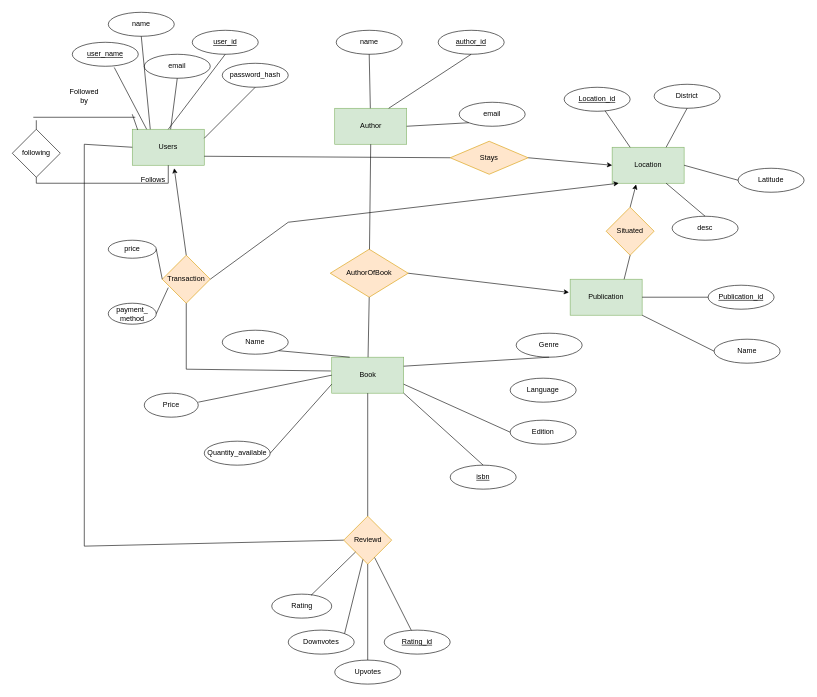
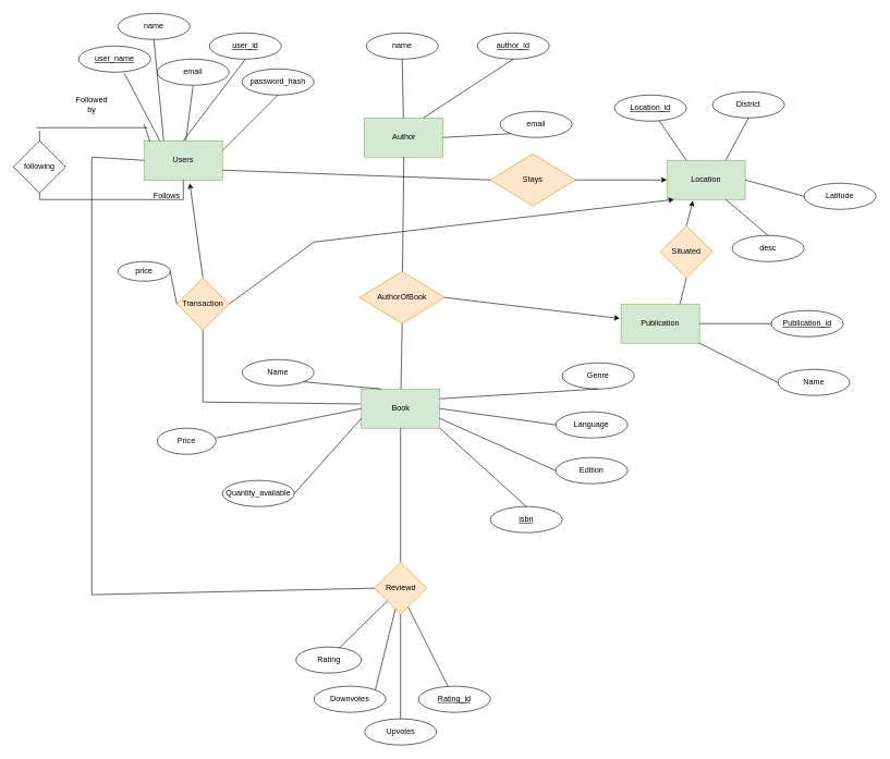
  <mxCell id="0" />
  <mxCell id="1" parent="0" />
  <mxCell id="2" value="Book" style="rounded=0;whiteSpace=wrap;html=1;fillColor=#d5e8d4;strokeColor=#82b366;" parent="1" vertex="1"><mxGeometry x="552.5" y="595" width="120" height="60" as="geometry" /></mxCell>
  <mxCell id="3" value="Publication" style="rounded=0;whiteSpace=wrap;html=1;fillColor=#d5e8d4;strokeColor=#82b366;" parent="1" vertex="1"><mxGeometry x="950" y="465" width="120" height="60" as="geometry" /></mxCell>
  <mxCell id="4" value="Users" style="rounded=0;whiteSpace=wrap;html=1;fillColor=#d5e8d4;strokeColor=#82b366;" parent="1" vertex="1"><mxGeometry x="220" y="215" width="120" height="60" as="geometry" /></mxCell>
  <mxCell id="5" value="Author" style="rounded=0;whiteSpace=wrap;html=1;fillColor=#d5e8d4;strokeColor=#82b366;" parent="1" vertex="1"><mxGeometry x="557.5" y="180" width="120" height="60" as="geometry" /></mxCell>
  <mxCell id="6" value="AuthorOfBook" style="rhombus;whiteSpace=wrap;html=1;fillColor=#ffe6cc;strokeColor=#d79b00;" parent="1" vertex="1"><mxGeometry x="550" y="415" width="130" height="80" as="geometry" /></mxCell>
  <mxCell id="7" value="" style="endArrow=none;html=1;rounded=0;entryX=0.5;entryY=1;entryDx=0;entryDy=0;" parent="1" source="6" target="5" edge="1"><mxGeometry width="50" height="50" relative="1" as="geometry"><mxPoint x="550" y="435" as="sourcePoint" /><mxPoint x="600" y="385" as="targetPoint" /></mxGeometry></mxCell>
  <mxCell id="8" value="" style="endArrow=none;html=1;rounded=0;exitX=0.5;exitY=1;exitDx=0;exitDy=0;" parent="1" source="6" target="2" edge="1"><mxGeometry width="50" height="50" relative="1" as="geometry"><mxPoint x="550" y="435" as="sourcePoint" /><mxPoint x="600" y="385" as="targetPoint" /></mxGeometry></mxCell>
  <mxCell id="9" value="following" style="rhombus;whiteSpace=wrap;html=1;" parent="1" vertex="1"><mxGeometry x="20" y="215" width="80" height="80" as="geometry" /></mxCell>
  <mxCell id="10" value="" style="endArrow=none;html=1;rounded=0;exitX=0.5;exitY=1;exitDx=0;exitDy=0;" parent="1" source="4" target="9" edge="1"><mxGeometry width="50" height="50" relative="1" as="geometry"><mxPoint x="360" y="225" as="sourcePoint" /><mxPoint x="-10" y="305" as="targetPoint" /><Array as="points"><mxPoint x="280" y="305" /><mxPoint x="60" y="305" /></Array></mxGeometry></mxCell>
  <mxCell id="11" value="" style="endArrow=none;html=1;rounded=0;" parent="1" edge="1"><mxGeometry width="50" height="50" relative="1" as="geometry"><mxPoint x="55" y="195" as="sourcePoint" /><mxPoint x="225" y="195" as="targetPoint" /></mxGeometry></mxCell>
  <mxCell id="12" value="" style="endArrow=none;html=1;rounded=0;exitX=0.075;exitY=0.017;exitDx=0;exitDy=0;exitPerimeter=0;" parent="1" source="4" edge="1"><mxGeometry width="50" height="50" relative="1" as="geometry"><mxPoint x="230" y="205" as="sourcePoint" /><mxPoint x="220" y="190" as="targetPoint" /></mxGeometry></mxCell>
  <mxCell id="13" value="" style="endArrow=none;html=1;rounded=0;" parent="1" source="9" edge="1"><mxGeometry width="50" height="50" relative="1" as="geometry"><mxPoint x="340" y="195" as="sourcePoint" /><mxPoint x="60" y="200" as="targetPoint" /></mxGeometry></mxCell>
  <mxCell id="14" value="Follows" style="text;html=1;strokeColor=none;fillColor=none;align=center;verticalAlign=middle;whiteSpace=wrap;rounded=0;" parent="1" vertex="1"><mxGeometry x="225" y="285" width="60" height="30" as="geometry" /></mxCell>
  <mxCell id="15" value="Followed by" style="text;html=1;strokeColor=none;fillColor=none;align=center;verticalAlign=middle;whiteSpace=wrap;rounded=0;" parent="1" vertex="1"><mxGeometry x="110" y="145" width="60" height="30" as="geometry" /></mxCell>
  <mxCell id="16" value="Transaction" style="rhombus;whiteSpace=wrap;html=1;fillColor=#ffe6cc;strokeColor=#d79b00;" parent="1" vertex="1"><mxGeometry x="270" y="425" width="80" height="80" as="geometry" /></mxCell>
  <mxCell id="17" value="" style="endArrow=none;html=1;rounded=0;exitX=0.5;exitY=1;exitDx=0;exitDy=0;" parent="1" source="16" edge="1"><mxGeometry width="50" height="50" relative="1" as="geometry"><mxPoint x="540" y="485" as="sourcePoint" /><mxPoint x="310" y="615" as="targetPoint" /></mxGeometry></mxCell>
  <mxCell id="18" value="" style="endArrow=none;html=1;rounded=0;entryX=-0.012;entryY=0.383;entryDx=0;entryDy=0;entryPerimeter=0;" parent="1" target="2" edge="1"><mxGeometry width="50" height="50" relative="1" as="geometry"><mxPoint x="310" y="615" as="sourcePoint" /><mxPoint x="590" y="435" as="targetPoint" /></mxGeometry></mxCell>
  <mxCell id="19" value="Name" style="ellipse;whiteSpace=wrap;html=1;" parent="1" vertex="1"><mxGeometry x="1190" y="565" width="110" height="40" as="geometry" /></mxCell>
  <mxCell id="20" value="&lt;u&gt;Publication_id&lt;/u&gt;" style="ellipse;whiteSpace=wrap;html=1;" parent="1" vertex="1"><mxGeometry x="1180" y="475" width="110" height="40" as="geometry" /></mxCell>
  <mxCell id="21" value="Genre" style="ellipse;whiteSpace=wrap;html=1;" parent="1" vertex="1"><mxGeometry x="860" y="555" width="110" height="40" as="geometry" /></mxCell>
  <mxCell id="22" value="Name" style="ellipse;whiteSpace=wrap;html=1;" parent="1" vertex="1"><mxGeometry x="370" y="550" width="110" height="40" as="geometry" /></mxCell>
  <mxCell id="23" value="Edition" style="ellipse;whiteSpace=wrap;html=1;" parent="1" vertex="1"><mxGeometry x="850" y="700" width="110" height="40" as="geometry" /></mxCell>
  <mxCell id="24" value="Quantity_available" style="ellipse;whiteSpace=wrap;html=1;" parent="1" vertex="1"><mxGeometry x="340" y="735" width="110" height="40" as="geometry" /></mxCell>
  <mxCell id="25" value="Language" style="ellipse;whiteSpace=wrap;html=1;" parent="1" vertex="1"><mxGeometry x="850" y="630" width="110" height="40" as="geometry" /></mxCell>
  <mxCell id="26" value="&lt;u&gt;isbn&lt;/u&gt;" style="ellipse;whiteSpace=wrap;html=1;" parent="1" vertex="1"><mxGeometry x="750" y="775" width="110" height="40" as="geometry" /></mxCell>
  <mxCell id="27" value="" style="endArrow=none;html=1;rounded=0;exitX=1;exitY=1;exitDx=0;exitDy=0;entryX=0;entryY=0.5;entryDx=0;entryDy=0;" parent="1" source="3" target="19" edge="1"><mxGeometry width="50" height="50" relative="1" as="geometry"><mxPoint x="980" y="535" as="sourcePoint" /><mxPoint x="1030" y="485" as="targetPoint" /></mxGeometry></mxCell>
  <mxCell id="28" value="" style="endArrow=none;html=1;rounded=0;exitX=1;exitY=0.5;exitDx=0;exitDy=0;entryX=0;entryY=0.5;entryDx=0;entryDy=0;" parent="1" source="3" target="20" edge="1"><mxGeometry width="50" height="50" relative="1" as="geometry"><mxPoint x="950" y="465" as="sourcePoint" /><mxPoint x="1000" y="415" as="targetPoint" /></mxGeometry></mxCell>
  <mxCell id="29" value="" style="endArrow=none;html=1;rounded=0;exitX=1;exitY=0.25;exitDx=0;exitDy=0;entryX=0.5;entryY=1;entryDx=0;entryDy=0;" parent="1" source="2" target="21" edge="1"><mxGeometry width="50" height="50" relative="1" as="geometry"><mxPoint x="640" y="605" as="sourcePoint" /><mxPoint x="690" y="555" as="targetPoint" /></mxGeometry></mxCell>
  <mxCell id="30" value="" style="endArrow=none;html=1;rounded=0;entryX=0;entryY=0.5;entryDx=0;entryDy=0;exitX=1;exitY=0.75;exitDx=0;exitDy=0;" parent="1" source="2" target="23" edge="1"><mxGeometry width="50" height="50" relative="1" as="geometry"><mxPoint x="720" y="695" as="sourcePoint" /><mxPoint x="770" y="645" as="targetPoint" /></mxGeometry></mxCell>
+ <mxCell id="31" value="" style="endArrow=none;html=1;rounded=0;exitX=1;exitY=0.5;exitDx=0;exitDy=0;entryX=0;entryY=0.5;entryDx=0;entryDy=0;" parent="1" source="2" target="25" edge="1"><mxGeometry width="50" height="50" relative="1" as="geometry"><mxPoint x="700" y="640" as="sourcePoint" /><mxPoint x="750" y="590" as="targetPoint" /></mxGeometry></mxCell>
  <mxCell id="32" value="" style="endArrow=none;html=1;rounded=0;exitX=0.5;exitY=0;exitDx=0;exitDy=0;entryX=1;entryY=1;entryDx=0;entryDy=0;" parent="1" source="26" target="2" edge="1"><mxGeometry width="50" height="50" relative="1" as="geometry"><mxPoint x="690" y="715" as="sourcePoint" /><mxPoint x="740" y="665" as="targetPoint" /></mxGeometry></mxCell>
  <mxCell id="33" value="" style="endArrow=none;html=1;rounded=0;entryX=0.25;entryY=0;entryDx=0;entryDy=0;exitX=1;exitY=1;exitDx=0;exitDy=0;" parent="1" source="22" target="2" edge="1"><mxGeometry width="50" height="50" relative="1" as="geometry"><mxPoint x="490" y="560" as="sourcePoint" /><mxPoint x="552.5" y="530" as="targetPoint" /></mxGeometry></mxCell>
  <mxCell id="34" value="" style="endArrow=none;html=1;rounded=0;exitX=1;exitY=0.5;exitDx=0;exitDy=0;entryX=0;entryY=0.75;entryDx=0;entryDy=0;" parent="1" source="24" target="2" edge="1"><mxGeometry width="50" height="50" relative="1" as="geometry"><mxPoint x="470" y="705" as="sourcePoint" /><mxPoint x="550" y="640" as="targetPoint" /></mxGeometry></mxCell>
  <mxCell id="35" value="email" style="ellipse;whiteSpace=wrap;html=1;" parent="1" vertex="1"><mxGeometry x="765" y="170" width="110" height="40" as="geometry" /></mxCell>
  <mxCell id="36" value="email" style="ellipse;whiteSpace=wrap;html=1;" parent="1" vertex="1"><mxGeometry x="240" y="90" width="110" height="40" as="geometry" /></mxCell>
  <mxCell id="37" value="name" style="ellipse;whiteSpace=wrap;html=1;" parent="1" vertex="1"><mxGeometry x="560" y="50" width="110" height="40" as="geometry" /></mxCell>
  <mxCell id="38" value="&lt;u&gt;author_id&lt;/u&gt;" style="ellipse;whiteSpace=wrap;html=1;" parent="1" vertex="1"><mxGeometry x="730" y="50" width="110" height="40" as="geometry" /></mxCell>
  <mxCell id="39" value="&lt;u&gt;user_name&lt;/u&gt;" style="ellipse;whiteSpace=wrap;html=1;" parent="1" vertex="1"><mxGeometry x="120" y="70" width="110" height="40" as="geometry" /></mxCell>
  <mxCell id="40" value="password_hash" style="ellipse;whiteSpace=wrap;html=1;" parent="1" vertex="1"><mxGeometry x="370" y="105" width="110" height="40" as="geometry" /></mxCell>
  <mxCell id="41" value="name" style="ellipse;whiteSpace=wrap;html=1;" parent="1" vertex="1"><mxGeometry x="180" y="20" width="110" height="40" as="geometry" /></mxCell>
  <mxCell id="42" value="&lt;u&gt;user_id&lt;/u&gt;" style="ellipse;whiteSpace=wrap;html=1;" parent="1" vertex="1"><mxGeometry x="320" y="50" width="110" height="40" as="geometry" /></mxCell>
  <mxCell id="43" value="" style="endArrow=none;html=1;rounded=0;exitX=0.636;exitY=1.05;exitDx=0;exitDy=0;exitPerimeter=0;entryX=0.2;entryY=0;entryDx=0;entryDy=0;entryPerimeter=0;" parent="1" source="39" target="4" edge="1"><mxGeometry width="50" height="50" relative="1" as="geometry"><mxPoint x="5" y="295" as="sourcePoint" /><mxPoint x="240" y="210" as="targetPoint" /></mxGeometry></mxCell>
  <mxCell id="44" value="" style="endArrow=none;html=1;rounded=0;exitX=1;exitY=0.25;exitDx=0;exitDy=0;entryX=0.5;entryY=1;entryDx=0;entryDy=0;" parent="1" source="4" target="40" edge="1"><mxGeometry width="50" height="50" relative="1" as="geometry"><mxPoint x="270" y="230" as="sourcePoint" /><mxPoint x="430" y="210" as="targetPoint" /></mxGeometry></mxCell>
  <mxCell id="45" value="" style="endArrow=none;html=1;rounded=0;entryX=0.5;entryY=1;entryDx=0;entryDy=0;" parent="1" source="4" target="36" edge="1"><mxGeometry width="50" height="50" relative="1" as="geometry"><mxPoint x="305" y="255" as="sourcePoint" /><mxPoint x="465" y="235" as="targetPoint" /></mxGeometry></mxCell>
  <mxCell id="46" value="" style="endArrow=none;html=1;rounded=0;exitX=0.5;exitY=0;exitDx=0;exitDy=0;entryX=0.5;entryY=1;entryDx=0;entryDy=0;" parent="1" source="4" target="42" edge="1"><mxGeometry width="50" height="50" relative="1" as="geometry"><mxPoint x="230" y="165" as="sourcePoint" /><mxPoint x="390" y="145" as="targetPoint" /></mxGeometry></mxCell>
  <mxCell id="47" value="" style="endArrow=none;html=1;rounded=0;exitX=0.5;exitY=1;exitDx=0;exitDy=0;entryX=0.25;entryY=0;entryDx=0;entryDy=0;" parent="1" source="41" target="4" edge="1"><mxGeometry width="50" height="50" relative="1" as="geometry"><mxPoint x="105" y="370" as="sourcePoint" /><mxPoint x="240" y="280" as="targetPoint" /></mxGeometry></mxCell>
  <mxCell id="48" value="" style="endArrow=none;html=1;rounded=0;exitX=0.75;exitY=0;exitDx=0;exitDy=0;entryX=0.5;entryY=1;entryDx=0;entryDy=0;" parent="1" source="5" target="38" edge="1"><mxGeometry width="50" height="50" relative="1" as="geometry"><mxPoint x="572.5" y="255" as="sourcePoint" /><mxPoint x="707.5" y="165" as="targetPoint" /></mxGeometry></mxCell>
  <mxCell id="49" value="" style="endArrow=none;html=1;rounded=0;exitX=1;exitY=0.5;exitDx=0;exitDy=0;entryX=0;entryY=1;entryDx=0;entryDy=0;" parent="1" source="5" target="35" edge="1"><mxGeometry width="50" height="50" relative="1" as="geometry"><mxPoint x="652.5" y="265" as="sourcePoint" /><mxPoint x="705" y="190" as="targetPoint" /></mxGeometry></mxCell>
  <mxCell id="50" value="" style="endArrow=none;html=1;rounded=0;entryX=0.5;entryY=1;entryDx=0;entryDy=0;" parent="1" source="5" target="37" edge="1"><mxGeometry width="50" height="50" relative="1" as="geometry"><mxPoint x="662.5" y="275" as="sourcePoint" /><mxPoint x="715" y="200" as="targetPoint" /></mxGeometry></mxCell>
  <mxCell id="51" value="Location" style="rounded=0;whiteSpace=wrap;html=1;fillColor=#d5e8d4;strokeColor=#82b366;" parent="1" vertex="1"><mxGeometry x="1020" y="245" width="120" height="60" as="geometry" /></mxCell>
  <mxCell id="52" value="desc" style="ellipse;whiteSpace=wrap;html=1;" parent="1" vertex="1"><mxGeometry x="1120" y="360" width="110" height="40" as="geometry" /></mxCell>
  <mxCell id="53" value="Latitude" style="ellipse;whiteSpace=wrap;html=1;" parent="1" vertex="1"><mxGeometry x="1230" y="280" width="110" height="40" as="geometry" /></mxCell>
  <mxCell id="54" value="District" style="ellipse;whiteSpace=wrap;html=1;" parent="1" vertex="1"><mxGeometry x="1090" y="140" width="110" height="40" as="geometry" /></mxCell>
  <mxCell id="55" value="&lt;u&gt;Location_id&lt;/u&gt;" style="ellipse;whiteSpace=wrap;html=1;" parent="1" vertex="1"><mxGeometry x="940" y="145" width="110" height="40" as="geometry" /></mxCell>
  <mxCell id="56" value="" style="endArrow=none;html=1;rounded=0;exitX=0.75;exitY=0;exitDx=0;exitDy=0;entryX=0.5;entryY=1;entryDx=0;entryDy=0;" parent="1" source="51" target="54" edge="1"><mxGeometry width="50" height="50" relative="1" as="geometry"><mxPoint x="1070" y="230.73" as="sourcePoint" /><mxPoint x="1123.968" y="195.001" as="targetPoint" /></mxGeometry></mxCell>
  <mxCell id="57" value="" style="endArrow=none;html=1;rounded=0;exitX=1;exitY=0.5;exitDx=0;exitDy=0;entryX=0;entryY=0.5;entryDx=0;entryDy=0;" parent="1" source="51" target="53" edge="1"><mxGeometry width="50" height="50" relative="1" as="geometry"><mxPoint x="1130" y="265" as="sourcePoint" /><mxPoint x="1165" y="200" as="targetPoint" /></mxGeometry></mxCell>
  <mxCell id="58" value="" style="endArrow=none;html=1;rounded=0;exitX=0.75;exitY=1;exitDx=0;exitDy=0;entryX=0.5;entryY=0;entryDx=0;entryDy=0;" parent="1" source="51" target="52" edge="1"><mxGeometry width="50" height="50" relative="1" as="geometry"><mxPoint x="1110" y="325" as="sourcePoint" /><mxPoint x="1200" y="350" as="targetPoint" /></mxGeometry></mxCell>
  <mxCell id="59" value="" style="endArrow=none;html=1;rounded=0;entryX=0.25;entryY=0;entryDx=0;entryDy=0;" parent="1" source="55" target="51" edge="1"><mxGeometry width="50" height="50" relative="1" as="geometry"><mxPoint x="1160" y="295" as="sourcePoint" /><mxPoint x="1250" y="320" as="targetPoint" /></mxGeometry></mxCell>
  <mxCell id="60" value="" style="endArrow=none;html=1;rounded=0;entryX=0;entryY=0.5;entryDx=0;entryDy=0;exitX=0;exitY=0.5;exitDx=0;exitDy=0;" parent="1" target="2" edge="1"><mxGeometry width="50" height="50" relative="1" as="geometry"><mxPoint x="330" y="670" as="sourcePoint" /><mxPoint x="592.5" y="605" as="targetPoint" /></mxGeometry></mxCell>
  <mxCell id="61" style="edgeStyle=orthogonalEdgeStyle;rounded=0;orthogonalLoop=1;jettySize=auto;html=1;exitX=1;exitY=0.5;exitDx=0;exitDy=0;entryX=1;entryY=0.5;entryDx=0;entryDy=0;" parent="1" source="62" target="62" edge="1"><mxGeometry relative="1" as="geometry" /></mxCell>
- <mxCell id="62" value="Stays" style="rhombus;whiteSpace=wrap;html=1;fillColor=#ffe6cc;strokeColor=#d79b00;" parent="1" vertex="1"><mxGeometry x="750" y="235" width="130" height="55" as="geometry" /></mxCell>
+ <mxCell id="62" value="Stays" style="rhombus;whiteSpace=wrap;html=1;fillColor=#ffe6cc;strokeColor=#d79b00;" parent="1" vertex="1"><mxGeometry x="750" y="235" width="130" height="80" as="geometry" /></mxCell>
  <mxCell id="63" value="" style="endArrow=none;html=1;rounded=0;entryX=0;entryY=0.5;entryDx=0;entryDy=0;exitX=1;exitY=0.75;exitDx=0;exitDy=0;" parent="1" source="4" target="62" edge="1"><mxGeometry width="50" height="50" relative="1" as="geometry"><mxPoint x="640" y="470" as="sourcePoint" /><mxPoint x="690" y="420" as="targetPoint" /></mxGeometry></mxCell>
  <mxCell id="64" style="edgeStyle=orthogonalEdgeStyle;rounded=0;orthogonalLoop=1;jettySize=auto;html=1;exitX=0.5;exitY=1;exitDx=0;exitDy=0;" parent="1" source="19" target="19" edge="1"><mxGeometry relative="1" as="geometry" /></mxCell>
  <mxCell id="65" value="" style="endArrow=classic;html=1;rounded=0;entryX=0.092;entryY=1;entryDx=0;entryDy=0;entryPerimeter=0;" edge="1" parent="1" target="51"><mxGeometry width="50" height="50" relative="1" as="geometry"><mxPoint x="480" y="370" as="sourcePoint" /><mxPoint y="440" as="targetPoint" x="620" /></mxGeometry></mxCell>
  <mxCell id="66" value="" style="endArrow=none;html=1;rounded=0;exitX=1;exitY=0.5;exitDx=0;exitDy=0;" edge="1" parent="1" source="16"><mxGeometry width="50" height="50" relative="1" as="geometry"><mxPoint x="610" y="490" as="sourcePoint" /><mxPoint x="480" y="370" as="targetPoint" /></mxGeometry></mxCell>
  <mxCell id="67" value="Situated" style="rhombus;whiteSpace=wrap;html=1;fillColor=#ffe6cc;strokeColor=#d79b00;" vertex="1" parent="1"><mxGeometry x="1010" y="345" width="80" height="80" as="geometry" /></mxCell>
  <mxCell id="68" value="" style="endArrow=none;html=1;rounded=0;entryX=0.5;entryY=1;entryDx=0;entryDy=0;exitX=0.75;exitY=0;exitDx=0;exitDy=0;" edge="1" parent="1" source="3" target="67"><mxGeometry width="50" height="50" relative="1" as="geometry"><mxPoint x="870" y="440" as="sourcePoint" /><mxPoint x="920" y="390" as="targetPoint" /></mxGeometry></mxCell>
  <mxCell id="69" value="Price" style="ellipse;whiteSpace=wrap;html=1;" vertex="1" parent="1"><mxGeometry x="240" y="655" width="90" height="40" as="geometry" /></mxCell>
  <mxCell id="70" value="" style="endArrow=classic;html=1;rounded=0;entryX=0.583;entryY=1.083;entryDx=0;entryDy=0;entryPerimeter=0;exitX=0.5;exitY=0;exitDx=0;exitDy=0;" edge="1" parent="1" source="16" target="4"><mxGeometry width="50" height="50" relative="1" as="geometry"><mxPoint x="460" y="450" as="sourcePoint" /><mxPoint x="510" y="400" as="targetPoint" /></mxGeometry></mxCell>
  <mxCell id="71" value="" style="endArrow=classic;html=1;rounded=0;entryX=-0.017;entryY=0.367;entryDx=0;entryDy=0;entryPerimeter=0;exitX=1;exitY=0.5;exitDx=0;exitDy=0;" edge="1" parent="1" source="6" target="3"><mxGeometry width="50" height="50" relative="1" as="geometry"><mxPoint x="670" y="430" as="sourcePoint" /><mxPoint x="720" y="380" as="targetPoint" /></mxGeometry></mxCell>
  <mxCell id="72" value="" style="endArrow=none;html=1;rounded=0;" edge="1" parent="1"><mxGeometry width="50" height="50" relative="1" as="geometry"><mxPoint x="140" y="910" as="sourcePoint" /><mxPoint x="140" y="240" as="targetPoint" /></mxGeometry></mxCell>
  <mxCell id="73" value="Reviewd" style="rhombus;whiteSpace=wrap;html=1;fillColor=#ffe6cc;strokeColor=#d79b00;" parent="1" vertex="1"><mxGeometry x="572.5" y="860" width="80" height="80" as="geometry" /></mxCell>
  <mxCell id="74" value="" style="endArrow=none;html=1;rounded=0;entryX=0;entryY=0.5;entryDx=0;entryDy=0;" edge="1" parent="1" target="73"><mxGeometry width="50" height="50" relative="1" as="geometry"><mxPoint x="140" y="910" as="sourcePoint" /><mxPoint x="520" y="870" as="targetPoint" /></mxGeometry></mxCell>
  <mxCell id="75" value="&lt;u&gt;Rating_id&lt;/u&gt;" style="ellipse;whiteSpace=wrap;html=1;" parent="1" vertex="1"><mxGeometry x="640" y="1050" width="110" height="40" as="geometry" /></mxCell>
  <mxCell id="76" value="Downvotes" style="ellipse;whiteSpace=wrap;html=1;" parent="1" vertex="1"><mxGeometry x="480" y="1050" width="110" height="40" as="geometry" /></mxCell>
  <mxCell id="77" value="Upvotes" style="ellipse;whiteSpace=wrap;html=1;" parent="1" vertex="1"><mxGeometry x="557.5" y="1100" width="110" height="40" as="geometry" /></mxCell>
  <mxCell id="78" value="" style="endArrow=none;html=1;rounded=0;entryX=0.644;entryY=0.863;entryDx=0;entryDy=0;entryPerimeter=0;" parent="1" source="75" target="73" edge="1"><mxGeometry width="50" height="50" relative="1" as="geometry"><mxPoint x="858.238" y="1192.869" as="sourcePoint" /><mxPoint x="636.98" y="1088.98" as="targetPoint" /></mxGeometry></mxCell>
  <mxCell id="79" value="" style="endArrow=none;html=1;rounded=0;entryX=0.5;entryY=1;entryDx=0;entryDy=0;" parent="1" source="77" target="73" edge="1"><mxGeometry width="50" height="50" relative="1" as="geometry"><mxPoint x="691.611" y="1130.002" as="sourcePoint" /><mxPoint y="1095" as="targetPoint" x="620" /></mxGeometry></mxCell>
  <mxCell id="80" value="" style="endArrow=none;html=1;rounded=0;exitX=1;exitY=0;exitDx=0;exitDy=0;" parent="1" source="76" target="73" edge="1"><mxGeometry width="50" height="50" relative="1" as="geometry"><mxPoint x="520.004" y="1114.997" as="sourcePoint" /><mxPoint x="606.98" y="1090" as="targetPoint" /></mxGeometry></mxCell>
  <mxCell id="81" value="Rating" style="ellipse;whiteSpace=wrap;html=1;" vertex="1" parent="1"><mxGeometry x="452.5" y="990" width="100" height="40" as="geometry" /></mxCell>
  <mxCell id="82" value="" style="endArrow=none;html=1;rounded=0;exitX=0.655;exitY=0.05;exitDx=0;exitDy=0;exitPerimeter=0;" edge="1" parent="1" source="81" target="73"><mxGeometry width="50" height="50" relative="1" as="geometry"><mxPoint x="590" y="1095" as="sourcePoint" /><mxPoint x="552.5" y="1060" as="targetPoint" /></mxGeometry></mxCell>
  <mxCell id="83" value="" style="endArrow=classic;html=1;rounded=0;exitX=0.5;exitY=0;exitDx=0;exitDy=0;entryX=0.333;entryY=1.033;entryDx=0;entryDy=0;entryPerimeter=0;" edge="1" parent="1" source="67" target="51"><mxGeometry width="50" height="50" relative="1" as="geometry"><mxPoint x="1180" y="410" as="sourcePoint" /><mxPoint x="1230" y="360" as="targetPoint" /></mxGeometry></mxCell>
  <mxCell id="84" value="" style="endArrow=classic;html=1;rounded=0;entryX=0;entryY=0.5;entryDx=0;entryDy=0;exitX=1;exitY=0.5;exitDx=0;exitDy=0;" edge="1" parent="1" source="62" target="51"><mxGeometry width="50" height="50" relative="1" as="geometry"><mxPoint x="710" y="300" as="sourcePoint" /><mxPoint x="760" y="250" as="targetPoint" /></mxGeometry></mxCell>
  <mxCell id="85" value="price" style="ellipse;whiteSpace=wrap;html=1;" vertex="1" parent="1"><mxGeometry x="180" y="400" width="80" height="30" as="geometry" /></mxCell>
- <mxCell id="86" value="payment_&lt;br&gt;method" style="ellipse;whiteSpace=wrap;html=1;" vertex="1" parent="1"><mxGeometry x="180" y="505" width="80" height="35" as="geometry" /></mxCell>
  <mxCell id="87" value="" style="endArrow=none;html=1;rounded=0;exitX=1;exitY=0.5;exitDx=0;exitDy=0;entryX=0;entryY=0.5;entryDx=0;entryDy=0;" edge="1" parent="1" source="85" target="16"><mxGeometry width="50" height="50" relative="1" as="geometry"><mxPoint x="500" y="470" as="sourcePoint" /><mxPoint x="550" y="420" as="targetPoint" /></mxGeometry></mxCell>
- <mxCell id="88" value="" style="endArrow=none;html=1;rounded=0;exitX=1;exitY=0.5;exitDx=0;exitDy=0;entryX=0.125;entryY=0.675;entryDx=0;entryDy=0;entryPerimeter=0;" edge="1" parent="1" source="86" target="16"><mxGeometry width="50" height="50" relative="1" as="geometry"><mxPoint x="500" y="470" as="sourcePoint" /><mxPoint x="550" y="420" as="targetPoint" /></mxGeometry></mxCell>
  <mxCell id="89" value="" style="endArrow=none;html=1;rounded=0;entryX=0;entryY=0.5;entryDx=0;entryDy=0;" edge="1" parent="1" target="4"><mxGeometry width="50" height="50" relative="1" as="geometry"><mxPoint x="140" y="240" as="sourcePoint" /><mxPoint x="540" y="360" as="targetPoint" /></mxGeometry></mxCell>
  <mxCell id="90" value="" style="endArrow=none;html=1;rounded=0;entryX=0.5;entryY=1;entryDx=0;entryDy=0;" edge="1" parent="1" source="73" target="2"><mxGeometry width="50" height="50" relative="1" as="geometry"><mxPoint x="640" y="730" as="sourcePoint" /><mxPoint x="690" y="680" as="targetPoint" /></mxGeometry></mxCell>
